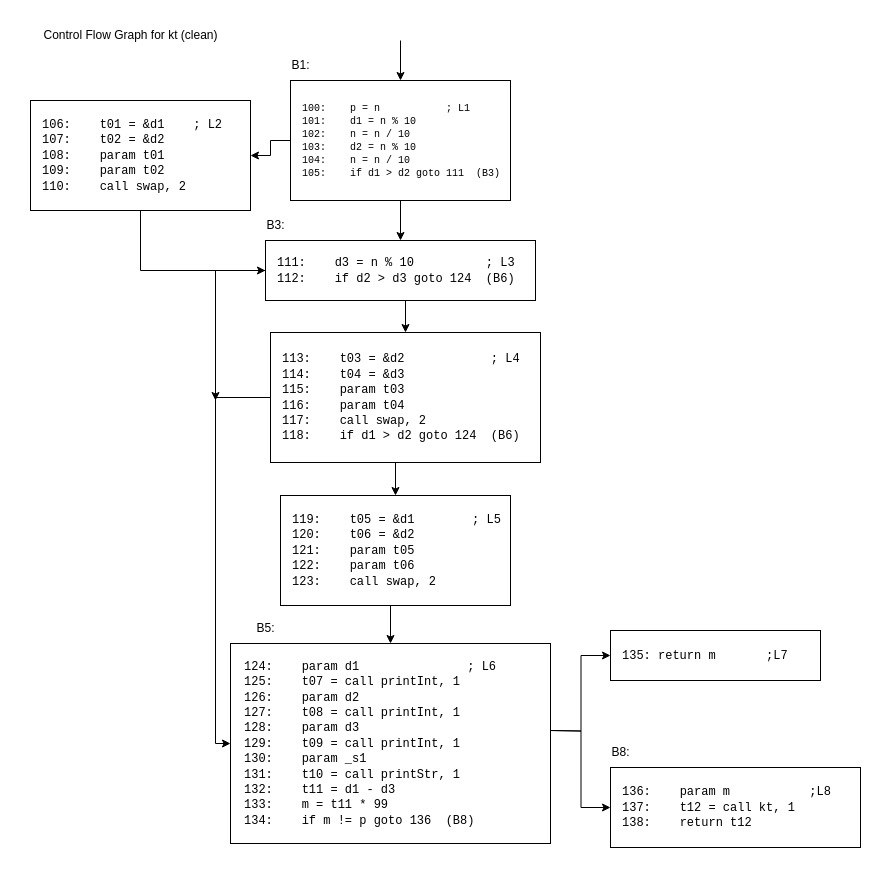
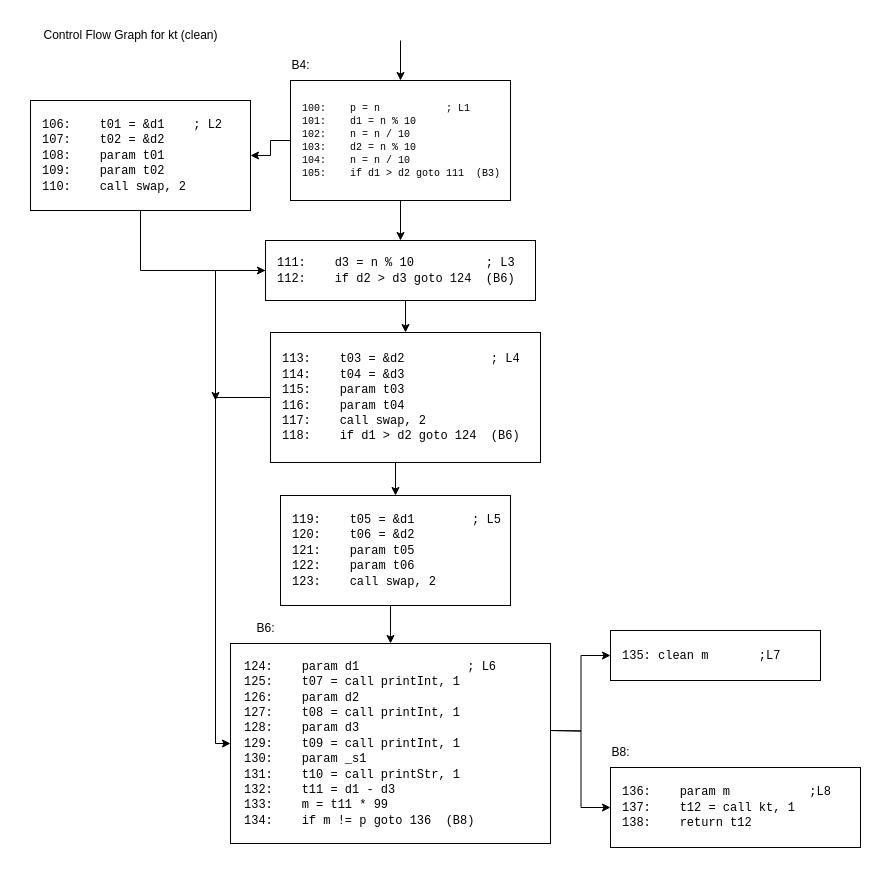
  <mxCell id="0" />
  <mxCell id="1" parent="0" />
  <mxCell id="2" value="Control Flow Graph for kt (clean)" style="text;html=1;align=center;verticalAlign=middle;resizable=0;points=[];autosize=1;strokeColor=none;fillColor=none;" parent="1" vertex="1"><mxGeometry x="30" y="20" width="200" height="30" as="geometry" /></mxCell>
  <mxCell id="3" value="" style="group" parent="1" vertex="1" connectable="0"><mxGeometry x="280" y="50" width="240" height="150" as="geometry" /></mxCell>
  <mxCell id="4" value="" style="group" parent="3" vertex="1" connectable="0"><mxGeometry x="10" y="30" width="230" height="120" as="geometry" /></mxCell>
  <mxCell id="5" value="" style="whiteSpace=wrap;html=1;" parent="4" vertex="1"><mxGeometry width="220" height="120" as="geometry" /></mxCell>
  <mxCell id="6" value="&lt;div style=&quot;font-size: 10px;&quot;&gt;&lt;font face=&quot;Courier New&quot; style=&quot;font-size: 10px;&quot;&gt;100:&lt;span style=&quot;white-space: pre; font-size: 10px;&quot;&gt;&amp;nbsp;&amp;nbsp;&amp;nbsp;&amp;nbsp;&lt;/span&gt;p = n&lt;span style=&quot;white-space: pre;&quot;&gt;&#09;&lt;/span&gt;&lt;span style=&quot;white-space: pre;&quot;&gt;&#09;&lt;/span&gt;; L1&lt;/font&gt;&lt;/div&gt;&lt;div style=&quot;font-size: 10px;&quot;&gt;&lt;font face=&quot;Courier New&quot; style=&quot;font-size: 10px;&quot;&gt;101:&lt;span style=&quot;font-size: 10px;&quot;&gt;&lt;span style=&quot;white-space: pre; font-size: 10px;&quot;&gt;&amp;nbsp;&amp;nbsp;&amp;nbsp;&amp;nbsp;&lt;/span&gt;&lt;/span&gt;d1 = n % 10&lt;/font&gt;&lt;/div&gt;&lt;div style=&quot;font-size: 10px;&quot;&gt;&lt;font face=&quot;Courier New&quot; style=&quot;font-size: 10px;&quot;&gt;102:&lt;span style=&quot;font-size: 10px;&quot;&gt;&lt;span style=&quot;white-space: pre; font-size: 10px;&quot;&gt;&amp;nbsp;&amp;nbsp;&amp;nbsp;&amp;nbsp;&lt;/span&gt;&lt;/span&gt;n = n / 10&amp;nbsp; &amp;nbsp; &amp;nbsp; &amp;nbsp; &amp;nbsp;&lt;/font&gt;&lt;/div&gt;&lt;div style=&quot;font-size: 10px;&quot;&gt;&lt;font face=&quot;Courier New&quot; style=&quot;font-size: 10px;&quot;&gt;103:&lt;span style=&quot;font-size: 10px;&quot;&gt;&lt;span style=&quot;white-space: pre; font-size: 10px;&quot;&gt;&amp;nbsp;&amp;nbsp;&amp;nbsp;&amp;nbsp;&lt;/span&gt;&lt;/span&gt;d2 = n % 10&lt;/font&gt;&lt;/div&gt;&lt;div style=&quot;font-size: 10px;&quot;&gt;&lt;font face=&quot;Courier New&quot; style=&quot;font-size: 10px;&quot;&gt;104:&lt;span style=&quot;font-size: 10px;&quot;&gt;&lt;span style=&quot;white-space: pre; font-size: 10px;&quot;&gt;&amp;nbsp;&amp;nbsp;&amp;nbsp;&amp;nbsp;&lt;/span&gt;&lt;/span&gt;n = n / 10&amp;nbsp; &amp;nbsp; &amp;nbsp; &amp;nbsp; &amp;nbsp; &amp;nbsp;&lt;/font&gt;&lt;/div&gt;&lt;div style=&quot;font-size: 10px;&quot;&gt;&lt;font face=&quot;Courier New&quot; style=&quot;font-size: 10px;&quot;&gt;105:&lt;span style=&quot;font-size: 10px;&quot;&gt;&lt;span style=&quot;white-space: pre; font-size: 10px;&quot;&gt;&amp;nbsp;&amp;nbsp;&amp;nbsp;&amp;nbsp;&lt;/span&gt;&lt;/span&gt;if d1 &amp;gt; d2 goto 111&amp;nbsp; (B3)&lt;/font&gt;&lt;/div&gt;" style="text;html=1;align=left;verticalAlign=middle;resizable=0;points=[];autosize=1;strokeColor=none;fillColor=none;fontSize=10;" parent="4" vertex="1"><mxGeometry x="10" y="15" width="220" height="90" as="geometry" /></mxCell>
- <mxCell id="7" value="B1:" style="text;html=1;align=center;verticalAlign=middle;resizable=0;points=[];autosize=1;strokeColor=none;fillColor=none;" parent="3" vertex="1"><mxGeometry width="40" height="30" as="geometry" /></mxCell>
+ <mxCell id="7" value="B4:" style="text;html=1;align=center;verticalAlign=middle;resizable=0;points=[];autosize=1;strokeColor=none;fillColor=none;" parent="3" vertex="1"><mxGeometry width="40" height="30" as="geometry" /></mxCell>
  <mxCell id="8" value="" style="group" parent="1" vertex="1" connectable="0"><mxGeometry x="270" y="465" width="250" height="140" as="geometry" /></mxCell>
  <mxCell id="9" value="" style="whiteSpace=wrap;html=1;" parent="8" vertex="1"><mxGeometry x="10" y="30" width="230" height="110" as="geometry" /></mxCell>
  <mxCell id="10" value="&lt;div&gt;&lt;font face=&quot;Courier New&quot;&gt;119:&lt;span style=&quot;white-space: pre;&quot;&gt;&amp;nbsp;&amp;nbsp;&amp;nbsp;&amp;nbsp;&lt;/span&gt;t05 = &amp;amp;d1&amp;nbsp; &amp;nbsp; &amp;nbsp; &amp;nbsp; ; L5&lt;/font&gt;&lt;/div&gt;&lt;div&gt;&lt;font face=&quot;Courier New&quot;&gt;120:&lt;span style=&quot;&quot;&gt;&lt;span style=&quot;white-space: pre;&quot;&gt;&amp;nbsp;&amp;nbsp;&amp;nbsp;&amp;nbsp;&lt;/span&gt;&lt;/span&gt;t06 = &amp;amp;d2&lt;/font&gt;&lt;/div&gt;&lt;div&gt;&lt;font face=&quot;Courier New&quot;&gt;121:&lt;span style=&quot;&quot;&gt;&lt;span style=&quot;white-space: pre;&quot;&gt;&amp;nbsp;&amp;nbsp;&amp;nbsp;&amp;nbsp;&lt;/span&gt;&lt;/span&gt;param t05&lt;/font&gt;&lt;/div&gt;&lt;div&gt;&lt;font face=&quot;Courier New&quot;&gt;122:&lt;span style=&quot;&quot;&gt;&lt;span style=&quot;white-space: pre;&quot;&gt;&amp;nbsp;&amp;nbsp;&amp;nbsp;&amp;nbsp;&lt;/span&gt;&lt;/span&gt;param t06&lt;/font&gt;&lt;/div&gt;&lt;div&gt;&lt;font face=&quot;Courier New&quot;&gt;123:&lt;span style=&quot;&quot;&gt;&lt;span style=&quot;white-space: pre;&quot;&gt;&amp;nbsp;&amp;nbsp;&amp;nbsp;&amp;nbsp;&lt;/span&gt;&lt;/span&gt;call swap, 2&lt;/font&gt;&lt;/div&gt;" style="text;html=1;align=left;verticalAlign=middle;resizable=0;points=[];autosize=1;strokeColor=none;fillColor=none;" parent="8" vertex="1"><mxGeometry x="20" y="40" width="230" height="90" as="geometry" /></mxCell>
  <mxCell id="11" value="" style="endArrow=classic;html=1;rounded=0;entryX=0.5;entryY=0;entryDx=0;entryDy=0;" parent="1" target="5" edge="1"><mxGeometry width="50" height="50" relative="1" as="geometry"><mxPoint x="400" y="40" as="sourcePoint" /><mxPoint x="620" y="90" as="targetPoint" /></mxGeometry></mxCell>
  <mxCell id="12" value="" style="group" parent="1" vertex="1" connectable="0"><mxGeometry x="255" y="210" width="280" height="90" as="geometry" /></mxCell>
  <mxCell id="13" value="" style="whiteSpace=wrap;html=1;" parent="12" vertex="1"><mxGeometry x="10" y="30" width="270" height="60" as="geometry" /></mxCell>
  <mxCell id="14" value="&lt;div&gt;&lt;font face=&quot;Courier New&quot;&gt;111:&lt;span style=&quot;white-space: pre;&quot;&gt;&amp;nbsp;&amp;nbsp;&amp;nbsp;&amp;nbsp;&lt;/span&gt;d3 = n % 10&amp;nbsp; &amp;nbsp; &amp;nbsp; &amp;nbsp; &amp;nbsp; ; L3&lt;/font&gt;&lt;/div&gt;&lt;div&gt;&lt;font face=&quot;Courier New&quot;&gt;112:&lt;span style=&quot;&quot;&gt;&lt;span style=&quot;white-space: pre;&quot;&gt;&amp;nbsp;&amp;nbsp;&amp;nbsp;&amp;nbsp;&lt;/span&gt;&lt;/span&gt;if d2 &amp;gt; d3 goto 124&amp;nbsp; (B6)&lt;/font&gt;&lt;/div&gt;" style="text;html=1;align=left;verticalAlign=middle;resizable=0;points=[];autosize=1;strokeColor=none;fillColor=none;" parent="12" vertex="1"><mxGeometry x="20" y="35" width="260" height="50" as="geometry" /></mxCell>
- <mxCell id="15" value="B3:" style="text;html=1;align=center;verticalAlign=middle;resizable=0;points=[];autosize=1;strokeColor=none;fillColor=none;" parent="12" vertex="1"><mxGeometry width="40" height="30" as="geometry" /></mxCell>
  <mxCell id="16" style="edgeStyle=orthogonalEdgeStyle;rounded=0;orthogonalLoop=1;jettySize=auto;html=1;exitX=0.5;exitY=1;exitDx=0;exitDy=0;entryX=0.5;entryY=0;entryDx=0;entryDy=0;" parent="1" source="13" target="26" edge="1"><mxGeometry relative="1" as="geometry" /></mxCell>
  <mxCell id="17" style="edgeStyle=orthogonalEdgeStyle;rounded=0;orthogonalLoop=1;jettySize=auto;html=1;exitX=0.5;exitY=1;exitDx=0;exitDy=0;entryX=0.5;entryY=0;entryDx=0;entryDy=0;" parent="1" source="5" target="13" edge="1"><mxGeometry relative="1" as="geometry" /></mxCell>
  <mxCell id="18" style="edgeStyle=orthogonalEdgeStyle;rounded=0;orthogonalLoop=1;jettySize=auto;html=1;exitX=0.5;exitY=1;exitDx=0;exitDy=0;entryX=0;entryY=0.5;entryDx=0;entryDy=0;" parent="1" source="21" target="13" edge="1"><mxGeometry relative="1" as="geometry" /></mxCell>
  <mxCell id="19" style="edgeStyle=orthogonalEdgeStyle;rounded=0;orthogonalLoop=1;jettySize=auto;html=1;exitX=0;exitY=0.5;exitDx=0;exitDy=0;entryX=1;entryY=0.5;entryDx=0;entryDy=0;" parent="1" source="5" target="21" edge="1"><mxGeometry relative="1" as="geometry" /></mxCell>
  <mxCell id="20" value="" style="group" parent="1" vertex="1" connectable="0"><mxGeometry x="20" y="70" width="230" height="140" as="geometry" /></mxCell>
  <mxCell id="21" value="" style="whiteSpace=wrap;html=1;" parent="20" vertex="1"><mxGeometry x="10" y="30" width="220" height="110" as="geometry" /></mxCell>
  <mxCell id="22" value="&lt;div&gt;&lt;font face=&quot;Courier New&quot;&gt;106:&lt;span style=&quot;white-space: pre;&quot;&gt;&amp;nbsp;&amp;nbsp;&amp;nbsp;&amp;nbsp;&lt;/span&gt;t01 = &amp;amp;d1&lt;span style=&quot;&quot;&gt;&lt;span style=&quot;white-space: pre;&quot;&gt;&amp;nbsp;&amp;nbsp;&amp;nbsp;&amp;nbsp;&lt;/span&gt;&lt;/span&gt;; L2&lt;/font&gt;&lt;/div&gt;&lt;div&gt;&lt;font face=&quot;Courier New&quot;&gt;107:&lt;span style=&quot;&quot;&gt;&lt;span style=&quot;white-space: pre;&quot;&gt;&amp;nbsp;&amp;nbsp;&amp;nbsp;&amp;nbsp;&lt;/span&gt;&lt;/span&gt;t02 = &amp;amp;d2&lt;/font&gt;&lt;/div&gt;&lt;div&gt;&lt;font face=&quot;Courier New&quot;&gt;108:&lt;span style=&quot;&quot;&gt;&lt;span style=&quot;white-space: pre;&quot;&gt;&amp;nbsp;&amp;nbsp;&amp;nbsp;&amp;nbsp;&lt;/span&gt;&lt;/span&gt;param t01&lt;/font&gt;&lt;/div&gt;&lt;div&gt;&lt;font face=&quot;Courier New&quot;&gt;109:&lt;span style=&quot;&quot;&gt;&lt;span style=&quot;white-space: pre;&quot;&gt;&amp;nbsp;&amp;nbsp;&amp;nbsp;&amp;nbsp;&lt;/span&gt;&lt;/span&gt;param t02&lt;/font&gt;&lt;/div&gt;&lt;div&gt;&lt;font face=&quot;Courier New&quot;&gt;110:&lt;span style=&quot;&quot;&gt;&lt;span style=&quot;white-space: pre;&quot;&gt;&amp;nbsp;&amp;nbsp;&amp;nbsp;&amp;nbsp;&lt;/span&gt;&lt;/span&gt;call swap, 2&lt;/font&gt;&lt;/div&gt;" style="text;html=1;align=left;verticalAlign=middle;resizable=0;points=[];autosize=1;strokeColor=none;fillColor=none;" parent="20" vertex="1"><mxGeometry x="20" y="40" width="200" height="90" as="geometry" /></mxCell>
  <mxCell id="23" style="edgeStyle=orthogonalEdgeStyle;rounded=0;orthogonalLoop=1;jettySize=auto;html=1;exitX=0.5;exitY=1;exitDx=0;exitDy=0;entryX=0.5;entryY=0;entryDx=0;entryDy=0;" parent="1" source="26" target="9" edge="1"><mxGeometry relative="1" as="geometry" /></mxCell>
  <mxCell id="24" style="edgeStyle=orthogonalEdgeStyle;rounded=0;orthogonalLoop=1;jettySize=auto;html=1;exitX=0.5;exitY=1;exitDx=0;exitDy=0;entryX=0.5;entryY=0;entryDx=0;entryDy=0;" parent="1" source="9" target="31" edge="1"><mxGeometry relative="1" as="geometry" /></mxCell>
  <mxCell id="25" value="" style="group" parent="1" vertex="1" connectable="0"><mxGeometry x="270" y="332" width="270" height="130" as="geometry" /></mxCell>
  <mxCell id="26" value="" style="whiteSpace=wrap;html=1;" parent="25" vertex="1"><mxGeometry width="270" height="130" as="geometry" /></mxCell>
  <mxCell id="27" value="&lt;div&gt;&lt;font face=&quot;Courier New&quot;&gt;113:&lt;span style=&quot;white-space: pre;&quot;&gt;&amp;nbsp;&amp;nbsp;&amp;nbsp;&amp;nbsp;&lt;/span&gt;t03 = &amp;amp;d2&amp;nbsp; &amp;nbsp; &amp;nbsp; &amp;nbsp; &amp;nbsp; &amp;nbsp; ; L4&lt;/font&gt;&lt;/div&gt;&lt;div&gt;&lt;font face=&quot;Courier New&quot;&gt;114:&lt;span style=&quot;&quot;&gt;&lt;span style=&quot;white-space: pre;&quot;&gt;&amp;nbsp;&amp;nbsp;&amp;nbsp;&amp;nbsp;&lt;/span&gt;&lt;/span&gt;t04 = &amp;amp;d3&lt;/font&gt;&lt;/div&gt;&lt;div&gt;&lt;font face=&quot;Courier New&quot;&gt;115:&lt;span style=&quot;&quot;&gt;&lt;span style=&quot;white-space: pre;&quot;&gt;&amp;nbsp;&amp;nbsp;&amp;nbsp;&amp;nbsp;&lt;/span&gt;&lt;/span&gt;param t03&lt;/font&gt;&lt;/div&gt;&lt;div&gt;&lt;font face=&quot;Courier New&quot;&gt;116:&lt;span style=&quot;&quot;&gt;&lt;span style=&quot;white-space: pre;&quot;&gt;&amp;nbsp;&amp;nbsp;&amp;nbsp;&amp;nbsp;&lt;/span&gt;&lt;/span&gt;param t04&lt;/font&gt;&lt;/div&gt;&lt;div&gt;&lt;font face=&quot;Courier New&quot;&gt;117:&lt;span style=&quot;&quot;&gt;&lt;span style=&quot;white-space: pre;&quot;&gt;&amp;nbsp;&amp;nbsp;&amp;nbsp;&amp;nbsp;&lt;/span&gt;&lt;/span&gt;call swap, 2&lt;/font&gt;&lt;/div&gt;&lt;div&gt;&lt;font face=&quot;Courier New&quot;&gt;118:&lt;span style=&quot;&quot;&gt;&lt;span style=&quot;white-space: pre;&quot;&gt;&amp;nbsp;&amp;nbsp;&amp;nbsp;&amp;nbsp;&lt;/span&gt;&lt;/span&gt;if d1 &amp;gt; d2 goto 124&amp;nbsp; (B6)&lt;/font&gt;&lt;/div&gt;" style="text;html=1;align=left;verticalAlign=middle;resizable=0;points=[];autosize=1;strokeColor=none;fillColor=none;" parent="25" vertex="1"><mxGeometry x="10" y="10" width="260" height="110" as="geometry" /></mxCell>
  <mxCell id="28" style="edgeStyle=orthogonalEdgeStyle;rounded=0;orthogonalLoop=1;jettySize=auto;html=1;exitX=0;exitY=0.5;exitDx=0;exitDy=0;entryX=0;entryY=0.5;entryDx=0;entryDy=0;" parent="1" source="26" target="31" edge="1"><mxGeometry relative="1" as="geometry"><Array as="points"><mxPoint x="215" y="397" /><mxPoint x="215" y="743" /></Array></mxGeometry></mxCell>
- <mxCell id="29" value="B5:" style="text;html=1;align=center;verticalAlign=middle;resizable=0;points=[];autosize=1;strokeColor=none;fillColor=none;" parent="1" vertex="1"><mxGeometry x="245" y="613" width="40" height="30" as="geometry" /></mxCell>
+ <mxCell id="29" value="B6:" style="text;html=1;align=center;verticalAlign=middle;resizable=0;points=[];autosize=1;strokeColor=none;fillColor=none;" parent="1" vertex="1"><mxGeometry x="245" y="613" width="40" height="30" as="geometry" /></mxCell>
  <mxCell id="30" value="" style="group" parent="1" vertex="1" connectable="0"><mxGeometry x="230" y="643" width="320" height="200" as="geometry" /></mxCell>
  <mxCell id="31" value="" style="whiteSpace=wrap;html=1;" parent="30" vertex="1"><mxGeometry width="320" height="200" as="geometry" /></mxCell>
  <mxCell id="32" value="&lt;div&gt;&lt;font face=&quot;Courier New&quot;&gt;124:&lt;span style=&quot;white-space: pre;&quot;&gt;&amp;nbsp;&amp;nbsp;&amp;nbsp;&amp;nbsp;&lt;/span&gt;param d1&amp;nbsp; &amp;nbsp; &amp;nbsp; &amp;nbsp; &amp;nbsp; &amp;nbsp;&lt;span style=&quot;&quot;&gt;&lt;span style=&quot;white-space: pre;&quot;&gt;&amp;nbsp;&amp;nbsp;&amp;nbsp;&amp;nbsp;&lt;/span&gt;&lt;/span&gt;; L6&lt;/font&gt;&lt;/div&gt;&lt;div&gt;&lt;font face=&quot;Courier New&quot;&gt;125:&lt;span style=&quot;&quot;&gt;&lt;span style=&quot;white-space: pre;&quot;&gt;&amp;nbsp;&amp;nbsp;&amp;nbsp;&amp;nbsp;&lt;/span&gt;&lt;/span&gt;t07 = call printInt, 1&lt;/font&gt;&lt;/div&gt;&lt;div&gt;&lt;font face=&quot;Courier New&quot;&gt;126:&lt;span style=&quot;&quot;&gt;&lt;span style=&quot;white-space: pre;&quot;&gt;&amp;nbsp;&amp;nbsp;&amp;nbsp;&amp;nbsp;&lt;/span&gt;&lt;/span&gt;param d2&lt;/font&gt;&lt;/div&gt;&lt;div&gt;&lt;font face=&quot;Courier New&quot;&gt;127:&lt;span style=&quot;&quot;&gt;&lt;span style=&quot;white-space: pre;&quot;&gt;&amp;nbsp;&amp;nbsp;&amp;nbsp;&amp;nbsp;&lt;/span&gt;&lt;/span&gt;t08 = call printInt, 1&lt;/font&gt;&lt;/div&gt;&lt;div&gt;&lt;font face=&quot;Courier New&quot;&gt;128:&lt;span style=&quot;&quot;&gt;&lt;span style=&quot;white-space: pre;&quot;&gt;&amp;nbsp;&amp;nbsp;&amp;nbsp;&amp;nbsp;&lt;/span&gt;&lt;/span&gt;param d3&lt;/font&gt;&lt;/div&gt;&lt;div&gt;&lt;font face=&quot;Courier New&quot;&gt;129:&lt;span style=&quot;&quot;&gt;&lt;span style=&quot;white-space: pre;&quot;&gt;&amp;nbsp;&amp;nbsp;&amp;nbsp;&amp;nbsp;&lt;/span&gt;&lt;/span&gt;t09 = call printInt, 1&lt;/font&gt;&lt;/div&gt;&lt;div&gt;&lt;font face=&quot;Courier New&quot;&gt;130:&lt;span style=&quot;&quot;&gt;&lt;span style=&quot;white-space: pre;&quot;&gt;&amp;nbsp;&amp;nbsp;&amp;nbsp;&amp;nbsp;&lt;/span&gt;&lt;/span&gt;param _s1&lt;/font&gt;&lt;/div&gt;&lt;div&gt;&lt;font face=&quot;Courier New&quot;&gt;131:&lt;span style=&quot;&quot;&gt;&lt;span style=&quot;white-space: pre;&quot;&gt;&amp;nbsp;&amp;nbsp;&amp;nbsp;&amp;nbsp;&lt;/span&gt;&lt;/span&gt;t10 = call printStr, 1&lt;/font&gt;&lt;/div&gt;&lt;div&gt;&lt;font face=&quot;Courier New&quot;&gt;132:&lt;span style=&quot;&quot;&gt;&lt;span style=&quot;white-space: pre;&quot;&gt;&amp;nbsp;&amp;nbsp;&amp;nbsp;&amp;nbsp;&lt;/span&gt;&lt;/span&gt;t11 = d1 - d3&lt;/font&gt;&lt;/div&gt;&lt;div&gt;&lt;font face=&quot;Courier New&quot;&gt;133:&lt;span style=&quot;&quot;&gt;&lt;span style=&quot;white-space: pre;&quot;&gt;&amp;nbsp;&amp;nbsp;&amp;nbsp;&amp;nbsp;&lt;/span&gt;&lt;/span&gt;m = t11 * 99&amp;nbsp;&lt;/font&gt;&lt;/div&gt;&lt;div&gt;&lt;font face=&quot;Courier New&quot;&gt;134:&lt;span style=&quot;&quot;&gt;&lt;span style=&quot;white-space: pre;&quot;&gt;&amp;nbsp;&amp;nbsp;&amp;nbsp;&amp;nbsp;&lt;/span&gt;&lt;/span&gt;if m != p goto 136&amp;nbsp; (B8)&amp;nbsp; &amp;nbsp; &amp;nbsp;&amp;nbsp;&lt;/font&gt;&lt;/div&gt;" style="text;html=1;align=left;verticalAlign=middle;resizable=0;points=[];autosize=1;strokeColor=none;fillColor=none;" parent="30" vertex="1"><mxGeometry x="12" y="5" width="300" height="190" as="geometry" /></mxCell>
  <mxCell id="33" value="" style="group" parent="1" vertex="1" connectable="0"><mxGeometry x="600" y="600" width="220" height="80" as="geometry" /></mxCell>
  <mxCell id="34" value="" style="whiteSpace=wrap;html=1;" parent="33" vertex="1"><mxGeometry x="10" y="30" width="210" height="50" as="geometry" /></mxCell>
- <mxCell id="35" value="&lt;font face=&quot;Courier New&quot;&gt;135: return m&amp;nbsp; &amp;nbsp; &amp;nbsp; &amp;nbsp;;L7&lt;/font&gt;" style="text;html=1;align=left;verticalAlign=middle;resizable=0;points=[];autosize=1;strokeColor=none;fillColor=none;" parent="33" vertex="1"><mxGeometry x="20" y="40" width="190" height="30" as="geometry" /></mxCell>
+ <mxCell id="35" value="&lt;font face=&quot;Courier New&quot;&gt;135: clean m&amp;nbsp; &amp;nbsp; &amp;nbsp; &amp;nbsp;;L7&lt;/font&gt;" style="text;html=1;align=left;verticalAlign=middle;resizable=0;points=[];autosize=1;strokeColor=none;fillColor=none;" parent="33" vertex="1"><mxGeometry x="20" y="40" width="190" height="30" as="geometry" /></mxCell>
  <mxCell id="36" style="edgeStyle=orthogonalEdgeStyle;rounded=0;orthogonalLoop=1;jettySize=auto;html=1;exitX=1;exitY=0.5;exitDx=0;exitDy=0;entryX=0;entryY=0.5;entryDx=0;entryDy=0;" parent="1" target="34" edge="1"><mxGeometry relative="1" as="geometry"><mxPoint x="610" y="637" as="targetPoint" /><mxPoint x="550" y="730" as="sourcePoint" /></mxGeometry></mxCell>
  <mxCell id="37" style="edgeStyle=orthogonalEdgeStyle;rounded=0;orthogonalLoop=1;jettySize=auto;html=1;exitX=1;exitY=0.5;exitDx=0;exitDy=0;entryX=0;entryY=0.5;entryDx=0;entryDy=0;" parent="1" target="39" edge="1"><mxGeometry relative="1" as="geometry"><mxPoint x="620" y="807" as="targetPoint" /><mxPoint x="550" y="730" as="sourcePoint" /></mxGeometry></mxCell>
  <mxCell id="38" value="" style="group" parent="1" vertex="1" connectable="0"><mxGeometry x="600" y="737" width="260" height="110" as="geometry" /></mxCell>
  <mxCell id="39" value="" style="whiteSpace=wrap;html=1;" parent="38" vertex="1"><mxGeometry x="10" y="30" width="250" height="80" as="geometry" /></mxCell>
  <mxCell id="40" value="&lt;div&gt;&lt;font face=&quot;Courier New&quot;&gt;136:&lt;span style=&quot;white-space: pre;&quot;&gt;&amp;nbsp;&amp;nbsp;&amp;nbsp;&amp;nbsp;&lt;/span&gt;param m&amp;nbsp; &amp;nbsp; &amp;nbsp; &amp;nbsp; &amp;nbsp; &amp;nbsp;;L8&lt;/font&gt;&lt;/div&gt;&lt;div&gt;&lt;font face=&quot;Courier New&quot;&gt;137:&lt;span style=&quot;&quot;&gt;&lt;span style=&quot;white-space: pre;&quot;&gt;&amp;nbsp;&amp;nbsp;&amp;nbsp;&amp;nbsp;&lt;/span&gt;&lt;/span&gt;t12 = call kt, 1&lt;/font&gt;&lt;/div&gt;&lt;div&gt;&lt;font face=&quot;Courier New&quot;&gt;138:&lt;span style=&quot;&quot;&gt;&lt;span style=&quot;white-space: pre;&quot;&gt;&amp;nbsp;&amp;nbsp;&amp;nbsp;&amp;nbsp;&lt;/span&gt;&lt;/span&gt;return t12&lt;/font&gt;&lt;/div&gt;" style="text;html=1;align=left;verticalAlign=middle;resizable=0;points=[];autosize=1;strokeColor=none;fillColor=none;" parent="38" vertex="1"><mxGeometry x="20" y="40" width="230" height="60" as="geometry" /></mxCell>
  <mxCell id="41" value="B8:" style="text;html=1;align=center;verticalAlign=middle;resizable=0;points=[];autosize=1;strokeColor=none;fillColor=none;" parent="38" vertex="1"><mxGeometry width="40" height="30" as="geometry" /></mxCell>
  <mxCell id="42" value="" style="endArrow=classic;html=1;rounded=0;exitX=0;exitY=0.5;exitDx=0;exitDy=0;" edge="1" parent="1" source="13"><mxGeometry width="50" height="50" relative="1" as="geometry"><mxPoint x="95" y="400" as="sourcePoint" /><mxPoint x="215" y="400" as="targetPoint" /><Array as="points"><mxPoint x="215" y="270" /></Array></mxGeometry></mxCell>
